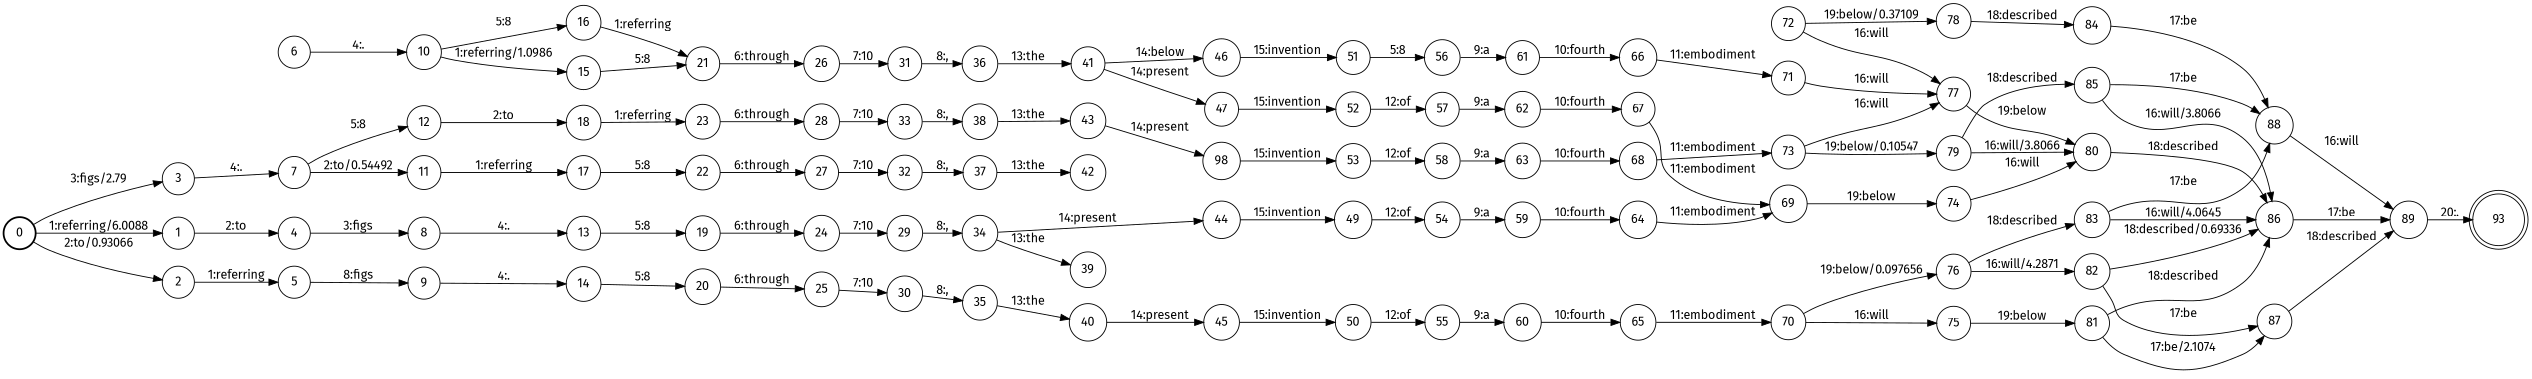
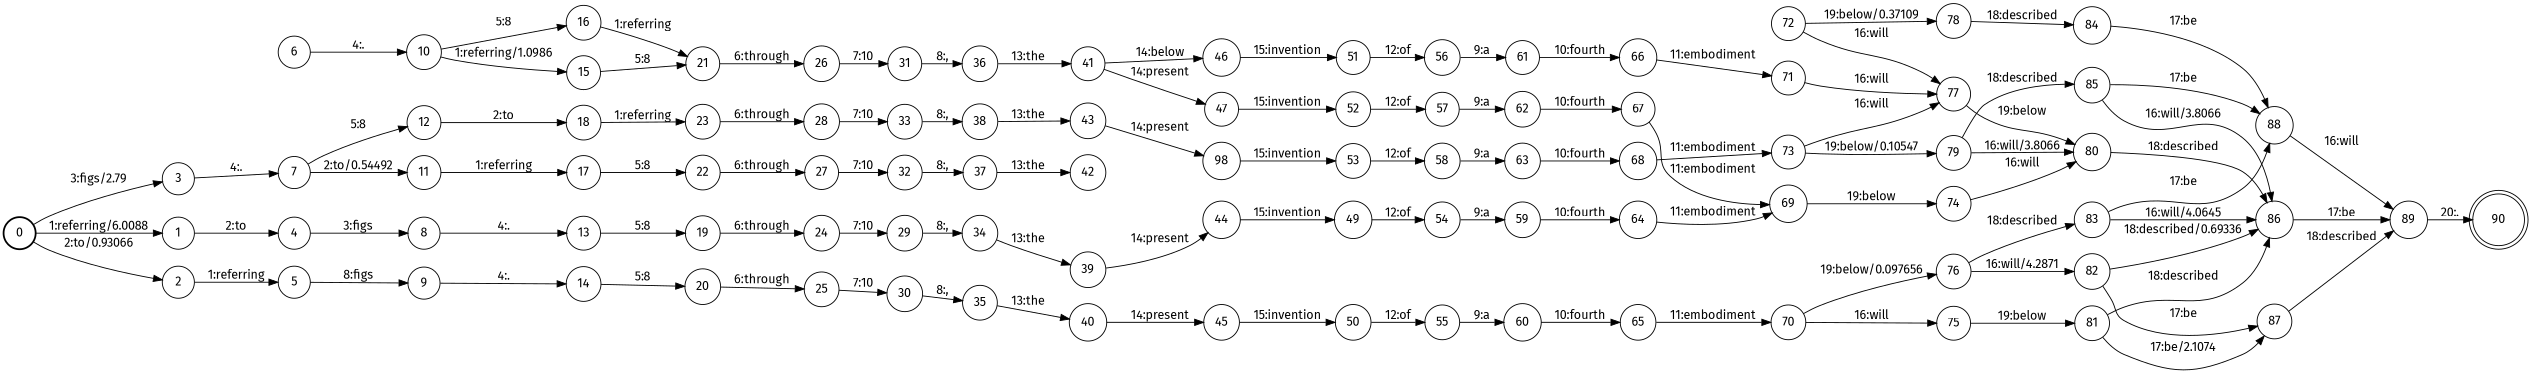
  digraph {
    fontname="Fira Sans"
    nodesep=0.25
    rankdir=LR
    ranksep=0.4
    node [fontname="Fira Sans" fontsize=14 shape=circle style=solid]
    edge [fontname="Fira Sans" fontsize=14]
    n1 [label=0 style=bold]
    n2 [label=1]
    n3 [label=2]
    n4 [label=3]
    n5 [label=4]
    n6 [label=5]
    n7 [label=7]
    n8 [label=8]
    n9 [label=9]
    n10 [label=6]
    n11 [label=10]
    n12 [label=11]
    n13 [label=12]
    n14 [label=13]
    n15 [label=14]
    n16 [label=15]
    n17 [label=16]
    n18 [label=17]
    n19 [label=18]
    n20 [label=19]
    n21 [label=20]
    n22 [label=21]
    n23 [label=22]
    n24 [label=23]
    n25 [label=24]
    n26 [label=25]
    n27 [label=26]
    n28 [label=27]
    n29 [label=28]
    n30 [label=29]
    n31 [label=30]
    n32 [label=31]
    n33 [label=32]
    n34 [label=33]
    n35 [label=34]
    n36 [label=35]
    n37 [label=36]
    n38 [label=37]
    n39 [label=38]
    n40 [label=39]
    n41 [label=40]
    n42 [label=41]
    n43 [label=42]
    n44 [label=43]
    n45 [label=44]
    n46 [label=45]
    n47 [label=46]
    n48 [label=47]
    n49 [label=98]
    n50 [label=49]
    n51 [label=50]
    n52 [label=51]
    n53 [label=52]
    n54 [label=53]
    n55 [label=54]
    n56 [label=55]
    n57 [label=56]
    n58 [label=57]
    n59 [label=58]
    n60 [label=59]
    n61 [label=60]
    n62 [label=61]
    n63 [label=62]
    n64 [label=63]
    n65 [label=64]
    n66 [label=65]
    n67 [label=66]
    n68 [label=67]
    n69 [label=68]
    n70 [label=69]
    n71 [label=70]
    n72 [label=71]
    n73 [label=73]
    n74 [label=74]
    n75 [label=75]
    n76 [label=76]
    n77 [label=77]
    n78 [label=72]
    n79 [label=78]
    n80 [label=79]
    n81 [label=80]
    n82 [label=81]
    n83 [label=82]
    n84 [label=83]
    n85 [label=84]
    n86 [label=85]
    n87 [label=86]
    n88 [label=87]
    n89 [label=88]
    n90 [label=89]
-   n91 [label=93 shape=doublecircle]
+   n91 [label=90 shape=doublecircle]
    n1 -> n2 [label="1:referring/6.0088"]
    n1 -> n3 [label="2:to/0.93066"]
    n1 -> n4 [label="3:figs/2.79"]
    n2 -> n5 [label="2:to"]
    n3 -> n6 [label="1:referring"]
    n4 -> n7 [label="4:."]
    n5 -> n8 [label="3:figs"]
    n6 -> n9 [label="8:figs"]
    n7 -> n12 [label="2:to/0.54492"]
    n7 -> n13 [label="5:8"]
    n8 -> n14 [label="4:."]
    n9 -> n15 [label="4:."]
    n10 -> n11 [label="4:."]
    n11 -> n16 [label="1:referring/1.0986"]
    n11 -> n17 [label="5:8"]
    n12 -> n18 [label="1:referring"]
    n13 -> n19 [label="2:to"]
    n14 -> n20 [label="5:8"]
    n15 -> n21 [label="5:8"]
    n16 -> n22 [label="5:8"]
    n17 -> n22 [label="1:referring"]
    n18 -> n23 [label="5:8"]
    n19 -> n24 [label="1:referring"]
    n20 -> n25 [label="6:through"]
    n21 -> n26 [label="6:through"]
    n22 -> n27 [label="6:through"]
    n23 -> n28 [label="6:through"]
    n24 -> n29 [label="6:through"]
    n25 -> n30 [label="7:10"]
    n26 -> n31 [label="7:10"]
    n27 -> n32 [label="7:10"]
    n28 -> n33 [label="7:10"]
    n29 -> n34 [label="7:10"]
    n30 -> n35 [label="8:,"]
    n31 -> n36 [label="8:,"]
    n32 -> n37 [label="8:,"]
    n33 -> n38 [label="8:,"]
    n34 -> n39 [label="8:,"]
    n35 -> n40 [label="13:the"]
    n36 -> n41 [label="13:the"]
    n37 -> n42 [label="13:the"]
    n38 -> n43 [label="13:the"]
    n39 -> n44 [label="13:the"]
-   n35 -> n45 [label="14:present"]
+   n40 -> n45 [label="14:present"]
    n41 -> n46 [label="14:present"]
    n42 -> n47 [label="14:below"]
    n42 -> n48 [label="14:present"]
    n44 -> n49 [label="14:present"]
    n45 -> n50 [label="15:invention"]
    n46 -> n51 [label="15:invention"]
    n47 -> n52 [label="15:invention"]
    n48 -> n53 [label="15:invention"]
    n49 -> n54 [label="15:invention"]
    n50 -> n55 [label="12:of"]
    n51 -> n56 [label="12:of"]
-   n52 -> n57 [label="5:8"]
+   n52 -> n57 [label="12:of"]
    n53 -> n58 [label="12:of"]
    n54 -> n59 [label="12:of"]
    n55 -> n60 [label="9:a"]
    n56 -> n61 [label="9:a"]
    n57 -> n62 [label="9:a"]
    n58 -> n63 [label="9:a"]
    n59 -> n64 [label="9:a"]
    n60 -> n65 [label="10:fourth"]
    n61 -> n66 [label="10:fourth"]
    n62 -> n67 [label="10:fourth"]
    n63 -> n68 [label="10:fourth"]
    n64 -> n69 [label="10:fourth"]
    n65 -> n70 [label="11:embodiment"]
    n66 -> n71 [label="11:embodiment"]
    n67 -> n72 [label="11:embodiment"]
    n68 -> n70 [label="11:embodiment"]
    n69 -> n73 [label="11:embodiment"]
    n70 -> n74 [label="19:below"]
    n71 -> n75 [label="16:will"]
    n71 -> n76 [label="19:below/0.097656"]
    n72 -> n77 [label="16:will"]
    n73 -> n77 [label="16:will"]
    n73 -> n80 [label="19:below/0.10547"]
    n74 -> n81 [label="16:will"]
    n75 -> n82 [label="19:below"]
    n76 -> n83 [label="16:will/4.2871"]
    n76 -> n84 [label="18:described"]
    n77 -> n81 [label="19:below"]
    n78 -> n77 [label="16:will"]
    n78 -> n79 [label="19:below/0.37109"]
    n79 -> n85 [label="18:described"]
    n80 -> n81 [label="16:will/3.8066"]
    n80 -> n86 [label="18:described"]
    n81 -> n87 [label="18:described"]
    n82 -> n87 [label="18:described"]
    n82 -> n88 [label="17:be/2.1074"]
    n83 -> n87 [label="18:described/0.69336"]
    n83 -> n88 [label="17:be"]
    n84 -> n87 [label="16:will/4.0645"]
    n84 -> n89 [label="17:be"]
    n85 -> n89 [label="17:be"]
    n86 -> n87 [label="16:will/3.8066"]
    n86 -> n89 [label="17:be"]
    n87 -> n90 [label="17:be"]
    n88 -> n90 [label="18:described"]
    n89 -> n90 [label="16:will"]
    n90 -> n91 [label="20:."]
  }
